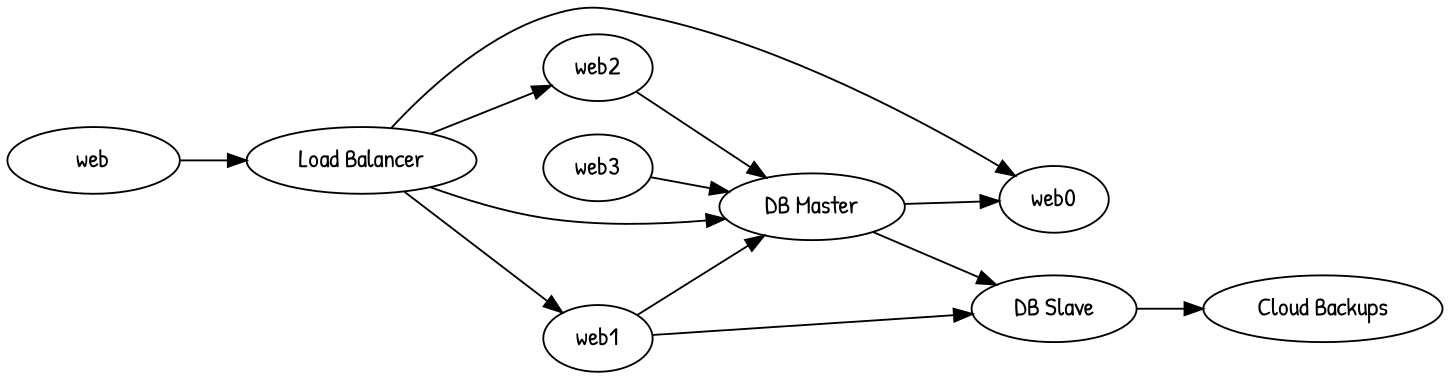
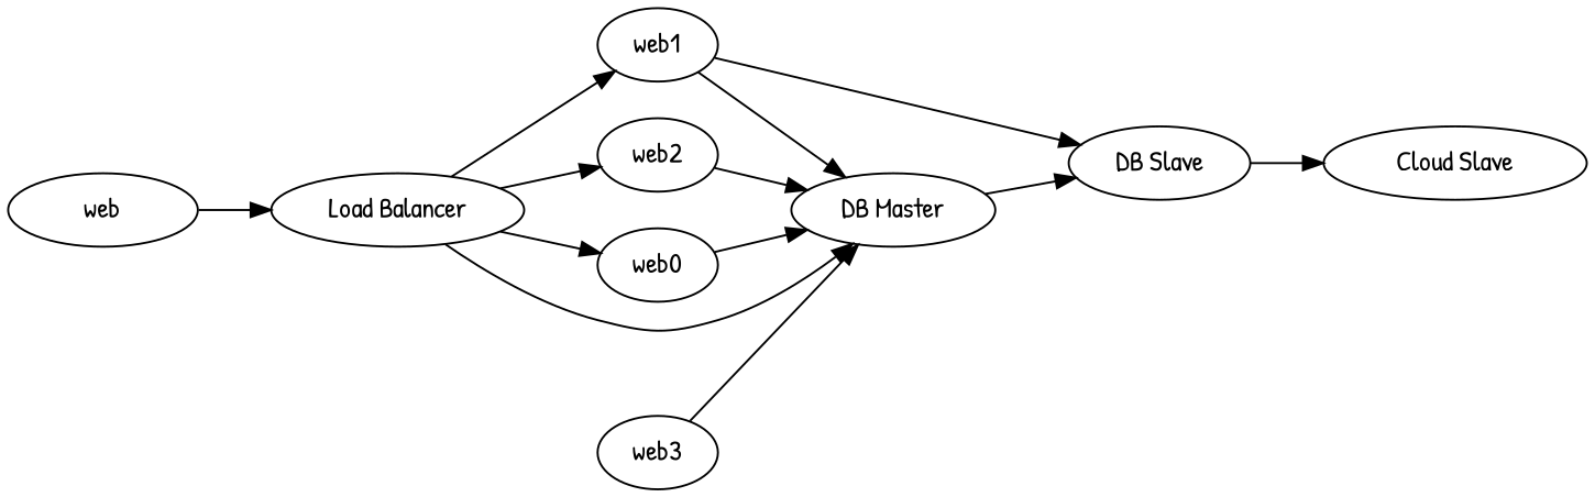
  digraph {
    fontname="Patrick Hand"
    rankdir=LR
    node [fontname="Patrick Hand"]
    edge [fontname="Patrick Hand"]
    n1 [height=0.5 label=web width=1.2888]
    n2 [height=0.5 label="Load Balancer" width=1.7277]
    web1 [height=0.5 width=0.81802]
    web2 [height=0.5 width=0.81802]
    n5 [height=0.5 label=web0 width=0.81802]
    n6 [height=0.5 label="DB Master" width=1.3895]
    n7 [height=0.5 label="DB Slave" width=1.234]
    web3 [height=0.5 width=0.81802]
-   n9 [height=0.5 label="Cloud Backups" width=1.7916]
+   n9 [height=0.5 label="Cloud Slave" width=1.7916]
    n1 -> n2
    n2 -> web1
    n2 -> web2
    n2 -> n5
    n2 -> n6
    web1 -> n6
    web1 -> n7
    web2 -> n6
-   n6 -> n5
+   n5 -> n6
    n6 -> n7
    n7 -> n9
    web3 -> n6
  }
